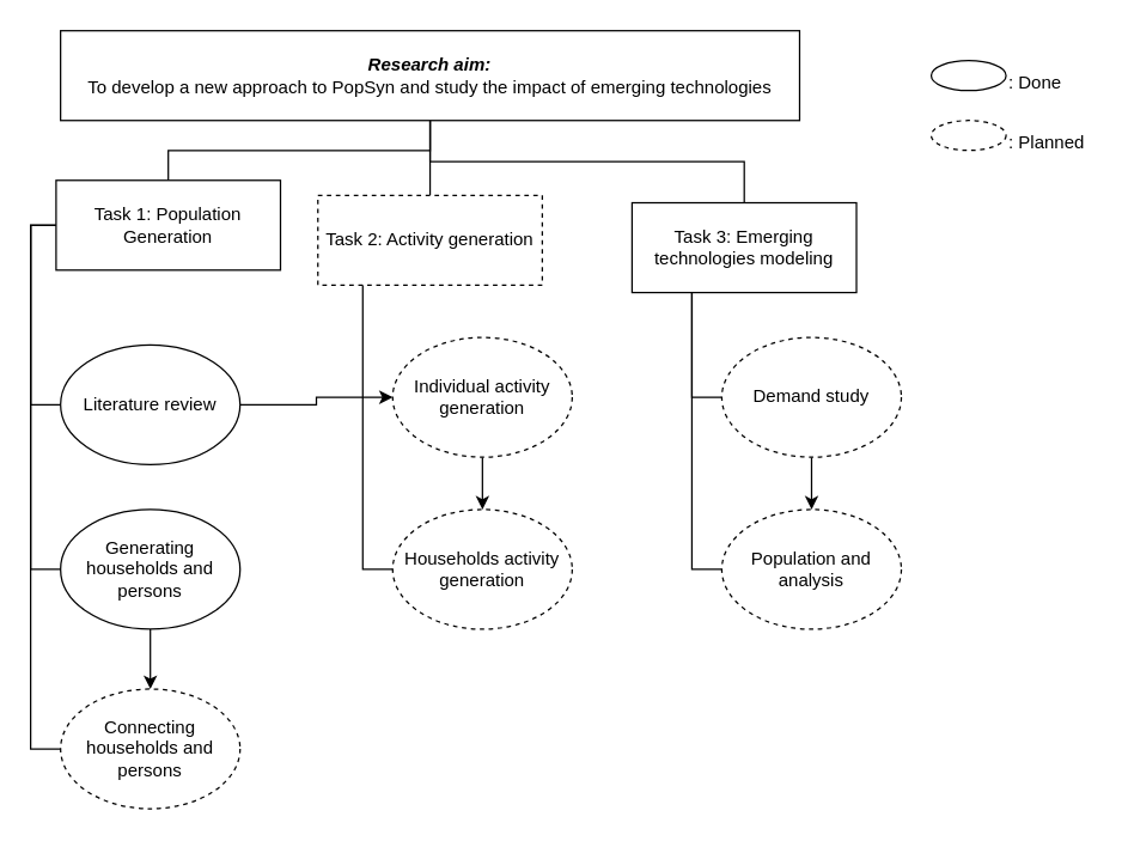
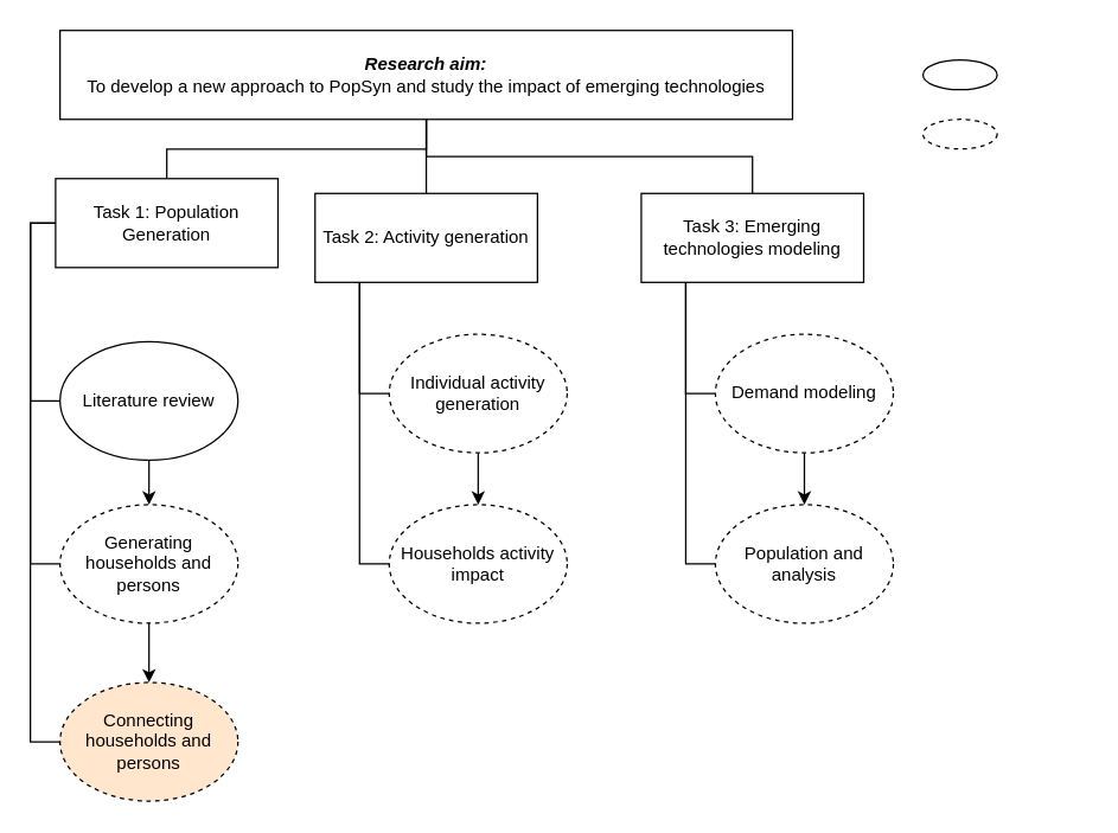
  <mxCell id="0" />
  <mxCell id="1" parent="0" />
  <mxCell id="2" style="edgeStyle=orthogonalEdgeStyle;rounded=0;orthogonalLoop=1;jettySize=auto;html=1;entryX=0.5;entryY=0;entryDx=0;entryDy=0;endArrow=none;endFill=0;" edge="1" parent="1" source="5" target="9"><mxGeometry relative="1" as="geometry" /></mxCell>
  <mxCell id="3" style="edgeStyle=orthogonalEdgeStyle;rounded=0;orthogonalLoop=1;jettySize=auto;html=1;entryX=0.5;entryY=0;entryDx=0;entryDy=0;endArrow=none;endFill=0;" edge="1" parent="1" source="5" target="12"><mxGeometry relative="1" as="geometry" /></mxCell>
  <mxCell id="4" style="edgeStyle=orthogonalEdgeStyle;rounded=0;orthogonalLoop=1;jettySize=auto;html=1;endArrow=none;endFill=0;" edge="1" parent="1" source="5" target="15"><mxGeometry relative="1" as="geometry" /></mxCell>
  <mxCell id="5" value="&lt;b&gt;&lt;i&gt;Research aim:&lt;br&gt;&lt;/i&gt;&lt;/b&gt;To develop a new approach to PopSyn and study the impact of emerging technologies" style="rounded=0;whiteSpace=wrap;html=1;" vertex="1" parent="1"><mxGeometry x="40" y="20" width="494" height="60" as="geometry" /></mxCell>
  <mxCell id="6" style="edgeStyle=orthogonalEdgeStyle;rounded=0;orthogonalLoop=1;jettySize=auto;html=1;entryX=0;entryY=0.5;entryDx=0;entryDy=0;endArrow=none;endFill=0;" edge="1" parent="1" source="9" target="17"><mxGeometry relative="1" as="geometry"><Array as="points"><mxPoint x="20" y="270" /></Array></mxGeometry></mxCell>
  <mxCell id="7" style="edgeStyle=orthogonalEdgeStyle;rounded=0;orthogonalLoop=1;jettySize=auto;html=1;entryX=0;entryY=0.5;entryDx=0;entryDy=0;endArrow=none;endFill=0;" edge="1" parent="1" source="9" target="19"><mxGeometry relative="1" as="geometry"><Array as="points"><mxPoint x="20" y="380" /></Array></mxGeometry></mxCell>
  <mxCell id="8" style="edgeStyle=orthogonalEdgeStyle;rounded=0;orthogonalLoop=1;jettySize=auto;html=1;entryX=0;entryY=0.5;entryDx=0;entryDy=0;endArrow=none;endFill=0;" edge="1" parent="1" source="9" target="20"><mxGeometry relative="1" as="geometry"><Array as="points"><mxPoint x="20" y="500" /></Array></mxGeometry></mxCell>
  <mxCell id="9" value="Task 1: Population Generation" style="rounded=0;whiteSpace=wrap;html=1;" vertex="1" parent="1"><mxGeometry x="37" y="120" width="150" height="60" as="geometry" /></mxCell>
+ <mxCell id="10" style="edgeStyle=orthogonalEdgeStyle;rounded=0;orthogonalLoop=1;jettySize=auto;html=1;entryX=0;entryY=0.5;entryDx=0;entryDy=0;endArrow=none;endFill=0;" edge="1" parent="1" source="12" target="22"><mxGeometry relative="1" as="geometry"><Array as="points"><mxPoint x="242" y="265" /></Array></mxGeometry></mxCell>
  <mxCell id="11" style="edgeStyle=orthogonalEdgeStyle;rounded=0;orthogonalLoop=1;jettySize=auto;html=1;entryX=0;entryY=0.5;entryDx=0;entryDy=0;endArrow=none;endFill=0;" edge="1" parent="1" source="12" target="23"><mxGeometry relative="1" as="geometry"><Array as="points"><mxPoint x="242" y="380" /></Array></mxGeometry></mxCell>
- <mxCell id="12" value="Task 2: Activity generation" style="rounded=0;whiteSpace=wrap;html=1;dashed=1;" vertex="1" parent="1"><mxGeometry x="212" y="130" width="150" height="60" as="geometry" /></mxCell>
+ <mxCell id="12" value="Task 2: Activity generation" style="rounded=0;whiteSpace=wrap;html=1;" vertex="1" parent="1"><mxGeometry x="212" y="130" width="150" height="60" as="geometry" /></mxCell>
  <mxCell id="13" style="edgeStyle=orthogonalEdgeStyle;rounded=0;orthogonalLoop=1;jettySize=auto;html=1;entryX=0;entryY=0.5;entryDx=0;entryDy=0;endArrow=none;endFill=0;" edge="1" parent="1" source="15" target="25"><mxGeometry relative="1" as="geometry"><Array as="points"><mxPoint x="462" y="265" /></Array></mxGeometry></mxCell>
  <mxCell id="14" style="edgeStyle=orthogonalEdgeStyle;rounded=0;orthogonalLoop=1;jettySize=auto;html=1;entryX=0;entryY=0.5;entryDx=0;entryDy=0;endArrow=none;endFill=0;" edge="1" parent="1" source="15" target="26"><mxGeometry relative="1" as="geometry"><Array as="points"><mxPoint x="462" y="380" /></Array></mxGeometry></mxCell>
- <mxCell id="15" value="Task 3: Emerging technologies modeling" style="rounded=0;whiteSpace=wrap;html=1;" vertex="1" parent="1"><mxGeometry x="422" y="135" width="150" height="60" as="geometry" /></mxCell>
- <mxCell id="16" style="edgeStyle=orthogonalEdgeStyle;rounded=0;orthogonalLoop=1;jettySize=auto;html=1;" edge="1" parent="1" source="17" target="22"><mxGeometry relative="1" as="geometry" /></mxCell>
+ <mxCell id="15" value="Task 3: Emerging technologies modeling" style="rounded=0;whiteSpace=wrap;html=1;" vertex="1" parent="1"><mxGeometry x="432" y="130" width="150" height="60" as="geometry" /></mxCell>
+ <mxCell id="16" style="edgeStyle=orthogonalEdgeStyle;rounded=0;orthogonalLoop=1;jettySize=auto;html=1;entryX=0.5;entryY=0;entryDx=0;entryDy=0;" edge="1" parent="1" source="17" target="19"><mxGeometry relative="1" as="geometry" /></mxCell>
  <mxCell id="17" value="Literature review" style="ellipse;whiteSpace=wrap;html=1;" vertex="1" parent="1"><mxGeometry x="40" y="230" width="120" height="80" as="geometry" /></mxCell>
  <mxCell id="18" style="edgeStyle=orthogonalEdgeStyle;rounded=0;orthogonalLoop=1;jettySize=auto;html=1;entryX=0.5;entryY=0;entryDx=0;entryDy=0;" edge="1" parent="1" source="19" target="20"><mxGeometry relative="1" as="geometry" /></mxCell>
- <mxCell id="19" value="Generating households and persons" style="ellipse;whiteSpace=wrap;html=1;" vertex="1" parent="1"><mxGeometry x="40" y="340" width="120" height="80" as="geometry" /></mxCell>
- <mxCell id="20" value="Connecting households and persons" style="ellipse;whiteSpace=wrap;html=1;dashed=1;" vertex="1" parent="1"><mxGeometry x="40" y="460" width="120" height="80" as="geometry" /></mxCell>
+ <mxCell id="19" value="Generating households and persons" style="ellipse;whiteSpace=wrap;html=1;dashed=1;" vertex="1" parent="1"><mxGeometry x="40" y="340" width="120" height="80" as="geometry" /></mxCell>
+ <mxCell id="20" value="Connecting households and persons" style="ellipse;whiteSpace=wrap;html=1;dashed=1;fillColor=#ffe6cc;" vertex="1" parent="1"><mxGeometry x="40" y="460" width="120" height="80" as="geometry" /></mxCell>
  <mxCell id="21" style="edgeStyle=orthogonalEdgeStyle;rounded=0;orthogonalLoop=1;jettySize=auto;html=1;exitX=0.5;exitY=1;exitDx=0;exitDy=0;entryX=0.5;entryY=0;entryDx=0;entryDy=0;" edge="1" parent="1" source="22" target="23"><mxGeometry relative="1" as="geometry" /></mxCell>
  <mxCell id="22" value="Individual activity generation" style="ellipse;whiteSpace=wrap;html=1;dashed=1;" vertex="1" parent="1"><mxGeometry x="262" y="225" width="120" height="80" as="geometry" /></mxCell>
- <mxCell id="23" value="Households activity generation" style="ellipse;whiteSpace=wrap;html=1;dashed=1;" vertex="1" parent="1"><mxGeometry x="262" y="340" width="120" height="80" as="geometry" /></mxCell>
+ <mxCell id="23" value="Households activity impact" style="ellipse;whiteSpace=wrap;html=1;dashed=1;" vertex="1" parent="1"><mxGeometry x="262" y="340" width="120" height="80" as="geometry" /></mxCell>
  <mxCell id="24" style="edgeStyle=orthogonalEdgeStyle;rounded=0;orthogonalLoop=1;jettySize=auto;html=1;" edge="1" parent="1" source="25" target="26"><mxGeometry relative="1" as="geometry" /></mxCell>
- <mxCell id="25" value="Demand study" style="ellipse;whiteSpace=wrap;html=1;dashed=1;" vertex="1" parent="1"><mxGeometry x="482" y="225" width="120" height="80" as="geometry" /></mxCell>
+ <mxCell id="25" value="Demand modeling" style="ellipse;whiteSpace=wrap;html=1;dashed=1;" vertex="1" parent="1"><mxGeometry x="482" y="225" width="120" height="80" as="geometry" /></mxCell>
  <mxCell id="26" value="Population and analysis" style="ellipse;whiteSpace=wrap;html=1;dashed=1;" vertex="1" parent="1"><mxGeometry x="482" y="340" width="120" height="80" as="geometry" /></mxCell>
  <mxCell id="27" value="" style="ellipse;whiteSpace=wrap;html=1;" vertex="1" parent="1"><mxGeometry x="622" y="40" width="50" height="20" as="geometry" /></mxCell>
  <mxCell id="28" value="" style="ellipse;whiteSpace=wrap;html=1;dashed=1;" vertex="1" parent="1"><mxGeometry x="622" y="80" width="50" height="20" as="geometry" /></mxCell>
- <mxCell id="29" value=": Planned" style="text;html=1;strokeColor=none;fillColor=none;align=left;verticalAlign=middle;whiteSpace=wrap;rounded=0;" vertex="1" parent="1"><mxGeometry x="672" y="80" width="60" height="30" as="geometry" /></mxCell>
- <mxCell id="30" value=": Done" style="text;html=1;strokeColor=none;fillColor=none;align=left;verticalAlign=middle;whiteSpace=wrap;rounded=0;" vertex="1" parent="1"><mxGeometry x="672" y="40" width="60" height="30" as="geometry" /></mxCell>
